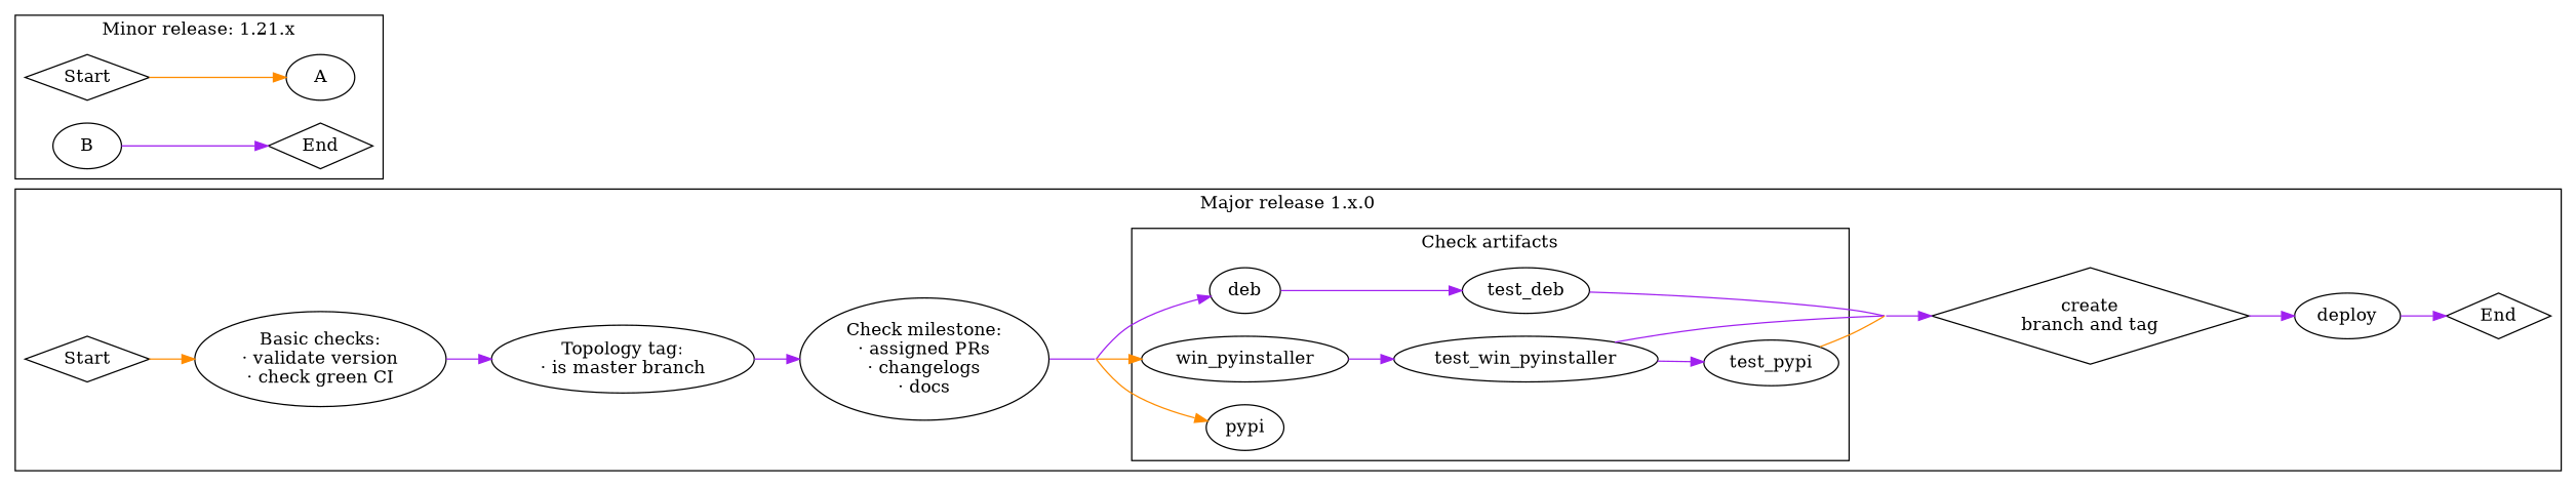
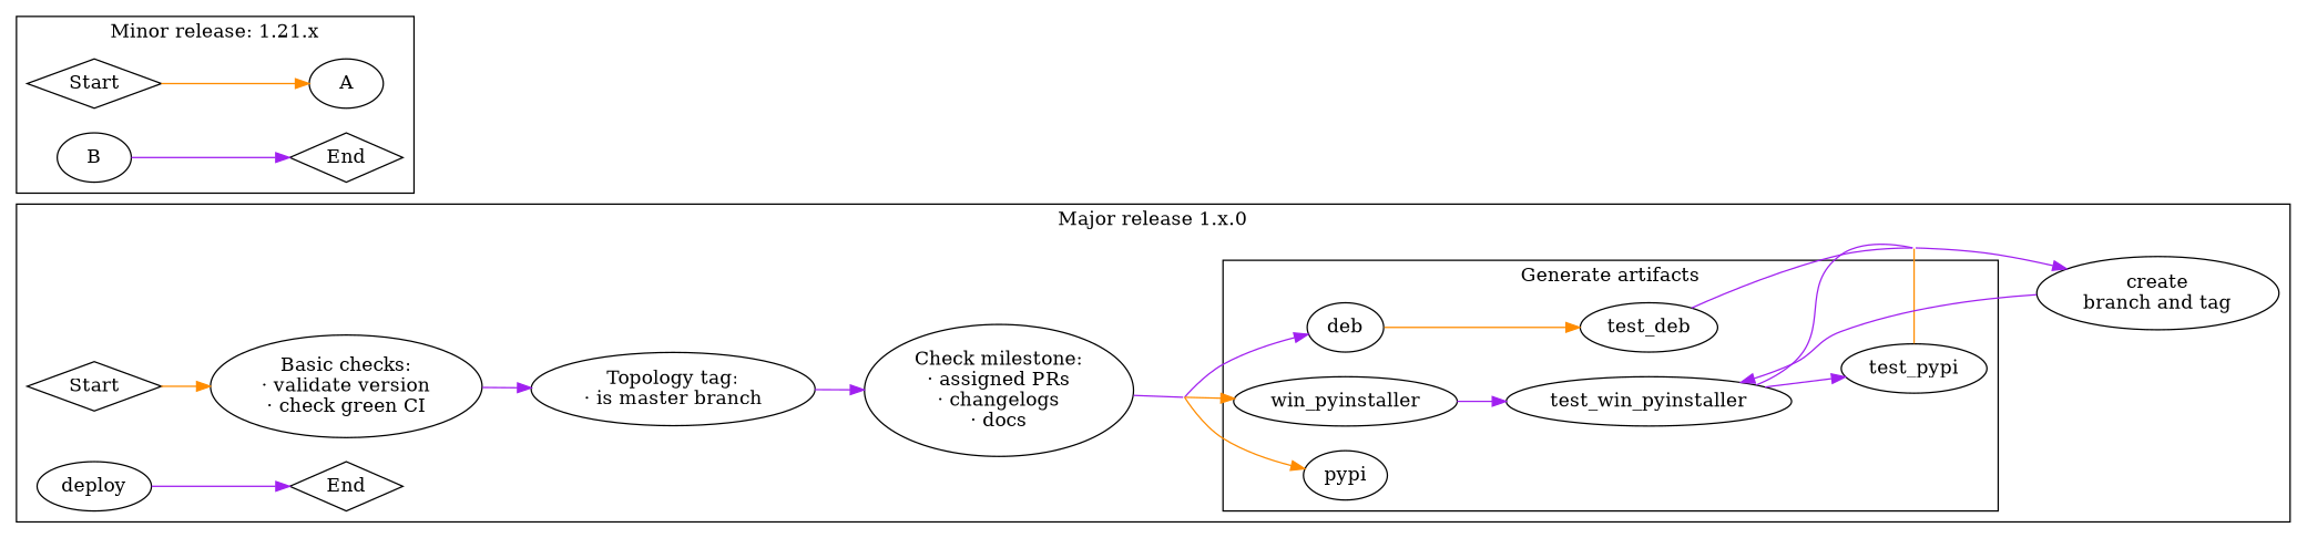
  digraph {
    rankdir=LR
    edge [color=purple]
    deb
    test_deb
    win_pyinstaller
    test_win_pyinstaller
    pypi
    test_pypi
    n7 [label=Start shape=diamond]
    n8 [label="Basic checks:\n· validate version\n· check green CI"]
    n9 [label=End shape=diamond]
    n10 [label="Topology tag:\n· is master branch"]
    n11 [label="Check milestone:\n· assigned PRs\n· changelogs\n· docs"]
    input_artifacts [fixedsize=true height=0 style=invisible width=0]
-   n13 [label="create\nbranch and tag" shape=diamond]
+   n13 [label="create\nbranch and tag"]
    deploy
    output_artifacts [fixedsize=true height=0 style=invisible width=0]
    n16 [label=Start shape=diamond]
    A
    n18 [label=End shape=diamond]
    B
    subgraph cluster_1 {
      label="Major release 1.x.0"
      n7
      n8
      n9
      n10
      n11
      input_artifacts
      n13
      deploy
      output_artifacts
      subgraph cluster_2 {
-       label="Check artifacts"
+       label="Generate artifacts"
        deb
        test_deb
        win_pyinstaller
        test_win_pyinstaller
        pypi
        test_pypi
      }
    }
    subgraph cluster_3 {
      label="Minor release: 1.21.x"
      n16
      A
      n18
      B
    }
-   deb -> test_deb
+   deb -> test_deb [color=darkorange]
    test_deb -> output_artifacts [arrowhead=none]
    win_pyinstaller -> test_win_pyinstaller
    test_win_pyinstaller -> test_pypi
    test_win_pyinstaller -> output_artifacts [arrowhead=none]
    test_pypi -> output_artifacts [arrowhead=none color=darkorange]
    n7 -> n8 [color=darkorange]
    n8 -> n10
    n10 -> n11
    n11 -> input_artifacts [arrowhead=none]
    input_artifacts -> deb
    input_artifacts -> win_pyinstaller [color=darkorange]
    input_artifacts -> pypi [color=darkorange]
-   n13 -> deploy
+   n13 -> test_win_pyinstaller
    deploy -> n9
    output_artifacts -> n13
    n16 -> A [color=darkorange]
    B -> n18
  }
